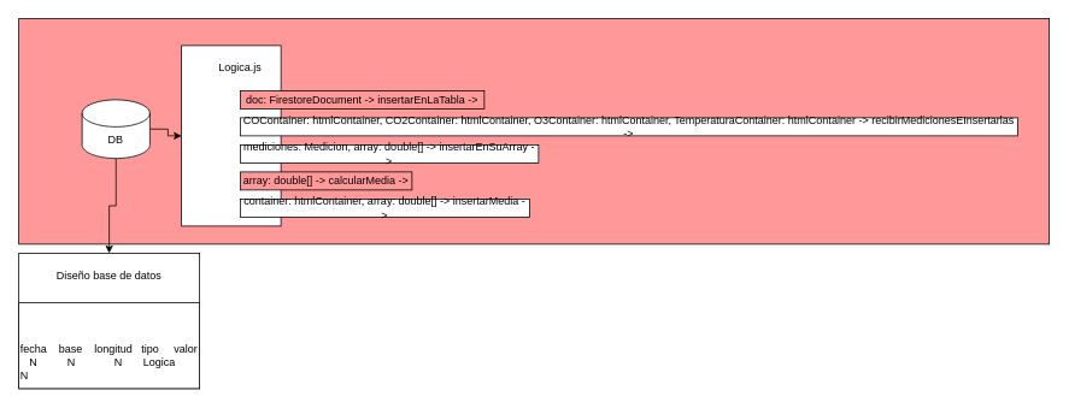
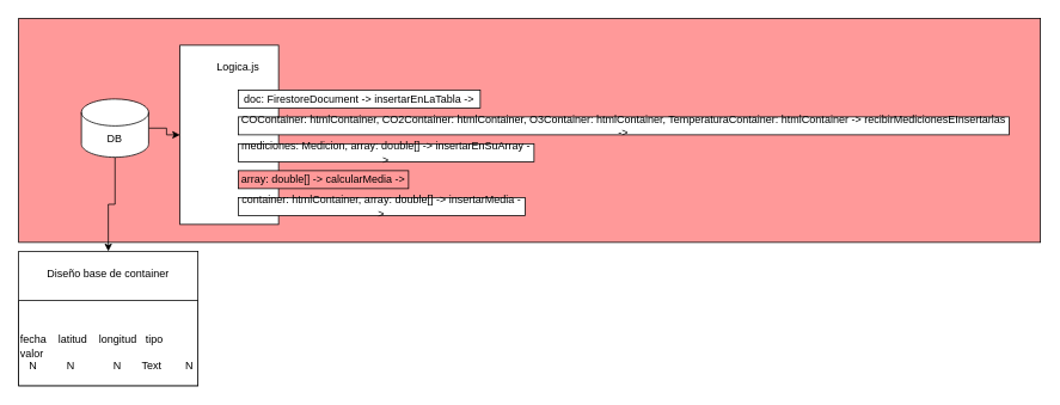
  <mxCell id="0" />
  <mxCell id="1" parent="0" />
  <mxCell id="2" value="" style="rounded=0;whiteSpace=wrap;html=1;fillColor=#FF9999;" parent="1" vertex="1"><mxGeometry x="20" y="20" width="1140" height="250" as="geometry" /></mxCell>
  <mxCell id="3" value="" style="rounded=0;whiteSpace=wrap;html=1;" parent="1" vertex="1"><mxGeometry x="200" y="50" width="110" height="200" as="geometry" /></mxCell>
  <mxCell id="4" value="Logica.js" style="text;html=1;strokeColor=none;fillColor=none;align=center;verticalAlign=middle;whiteSpace=wrap;rounded=0;" parent="1" vertex="1"><mxGeometry x="235" y="60" width="60" height="30" as="geometry" /></mxCell>
  <mxCell id="5" value="" style="edgeStyle=orthogonalEdgeStyle;rounded=0;orthogonalLoop=1;jettySize=auto;html=1;" edge="1" parent="1" source="7" target="3"><mxGeometry relative="1" as="geometry" /></mxCell>
  <mxCell id="6" value="" style="edgeStyle=orthogonalEdgeStyle;rounded=0;orthogonalLoop=1;jettySize=auto;html=1;" edge="1" parent="1" source="7" target="8"><mxGeometry relative="1" as="geometry" /></mxCell>
  <mxCell id="7" value="DB" style="shape=cylinder3;whiteSpace=wrap;html=1;boundedLbl=1;backgroundOutline=1;size=15;" parent="1" vertex="1"><mxGeometry x="90" y="110" width="75" height="65" as="geometry" /></mxCell>
  <mxCell id="8" value="" style="whiteSpace=wrap;html=1;" vertex="1" parent="1"><mxGeometry x="20" y="280" width="200" height="150" as="geometry" /></mxCell>
- <mxCell id="9" value="Diseño base de datos" style="text;html=1;strokeColor=none;fillColor=none;align=center;verticalAlign=middle;whiteSpace=wrap;rounded=0;" vertex="1" parent="1"><mxGeometry x="20" y="290" width="200" height="30" as="geometry" /></mxCell>
+ <mxCell id="9" value="Diseño base de container" style="text;html=1;strokeColor=none;fillColor=none;align=center;verticalAlign=middle;whiteSpace=wrap;rounded=0;" vertex="1" parent="1"><mxGeometry x="20" y="290" width="200" height="30" as="geometry" /></mxCell>
  <mxCell id="10" value="" style="rounded=0;whiteSpace=wrap;html=1;" vertex="1" parent="1"><mxGeometry x="20" y="335" width="200" height="95" as="geometry" /></mxCell>
- <mxCell id="11" value="&lt;div align=&quot;left&quot;&gt;fecha&amp;nbsp;&amp;nbsp;&amp;nbsp; base&amp;nbsp;&amp;nbsp;&amp;nbsp; longitud&amp;nbsp;&amp;nbsp; tipo&amp;nbsp;&amp;nbsp;&amp;nbsp;&amp;nbsp; valor&lt;/div&gt;" style="text;html=1;strokeColor=none;fillColor=none;align=left;verticalAlign=middle;whiteSpace=wrap;rounded=0;" vertex="1" parent="1"><mxGeometry x="20" y="371" width="200" height="30" as="geometry" /></mxCell>
- <mxCell id="12" value="&lt;div align=&quot;left&quot;&gt;&amp;nbsp;&amp;nbsp; N&amp;nbsp;&amp;nbsp;&amp;nbsp;&amp;nbsp;&amp;nbsp;&amp;nbsp;&amp;nbsp;&amp;nbsp;&amp;nbsp; N&amp;nbsp;&amp;nbsp;&amp;nbsp;&amp;nbsp;&amp;nbsp;&amp;nbsp;&amp;nbsp;&amp;nbsp;&amp;nbsp;&amp;nbsp;&amp;nbsp;&amp;nbsp; N&amp;nbsp;&amp;nbsp;&amp;nbsp;&amp;nbsp;&amp;nbsp;&amp;nbsp; Logica&amp;nbsp;&amp;nbsp;&amp;nbsp;&amp;nbsp;&amp;nbsp;&amp;nbsp;&amp;nbsp; N&lt;br&gt;&lt;/div&gt;" style="text;html=1;strokeColor=none;fillColor=none;align=left;verticalAlign=middle;whiteSpace=wrap;rounded=0;" vertex="1" parent="1"><mxGeometry x="20" y="398" width="200" height="20" as="geometry" /></mxCell>
- <mxCell id="13" value="doc: FirestoreDocument -&amp;gt; insertarEnLaTabla -&amp;gt;" style="rounded=0;whiteSpace=wrap;html=1;autosize=1;fillColor=#ff9999;" vertex="1" parent="1"><mxGeometry x="265" y="100" width="270" height="20" as="geometry" /></mxCell>
+ <mxCell id="11" value="&lt;div align=&quot;left&quot;&gt;fecha&amp;nbsp;&amp;nbsp;&amp;nbsp; latitud&amp;nbsp;&amp;nbsp;&amp;nbsp; longitud&amp;nbsp;&amp;nbsp; tipo&amp;nbsp;&amp;nbsp;&amp;nbsp;&amp;nbsp; valor&lt;/div&gt;" style="text;html=1;strokeColor=none;fillColor=none;align=left;verticalAlign=middle;whiteSpace=wrap;rounded=0;" vertex="1" parent="1"><mxGeometry x="20" y="371" width="200" height="30" as="geometry" /></mxCell>
+ <mxCell id="12" value="&lt;div align=&quot;left&quot;&gt;&amp;nbsp;&amp;nbsp; N&amp;nbsp;&amp;nbsp;&amp;nbsp;&amp;nbsp;&amp;nbsp;&amp;nbsp;&amp;nbsp;&amp;nbsp;&amp;nbsp; N&amp;nbsp;&amp;nbsp;&amp;nbsp;&amp;nbsp;&amp;nbsp;&amp;nbsp;&amp;nbsp;&amp;nbsp;&amp;nbsp;&amp;nbsp;&amp;nbsp;&amp;nbsp; N&amp;nbsp;&amp;nbsp;&amp;nbsp;&amp;nbsp;&amp;nbsp;&amp;nbsp; Text&amp;nbsp;&amp;nbsp;&amp;nbsp;&amp;nbsp;&amp;nbsp;&amp;nbsp;&amp;nbsp; N&lt;br&gt;&lt;/div&gt;" style="text;html=1;strokeColor=none;fillColor=none;align=left;verticalAlign=middle;whiteSpace=wrap;rounded=0;" vertex="1" parent="1"><mxGeometry x="20" y="398" width="200" height="20" as="geometry" /></mxCell>
+ <mxCell id="13" value="doc: FirestoreDocument -&amp;gt; insertarEnLaTabla -&amp;gt;" style="rounded=0;whiteSpace=wrap;html=1;autosize=1;" vertex="1" parent="1"><mxGeometry x="265" y="100" width="270" height="20" as="geometry" /></mxCell>
  <mxCell id="14" value="COContainer: htmlContainer, CO2Container: htmlContainer, O3Container: htmlContainer, TemperaturaContainer: htmlContainer -&amp;gt; recibirMedicionesEInsertarlas -&amp;gt;" style="rounded=0;whiteSpace=wrap;html=1;autosize=1;" vertex="1" parent="1"><mxGeometry x="265" y="130" width="860" height="20" as="geometry" /></mxCell>
  <mxCell id="15" value="mediciones: Medicion, array: double[] -&amp;gt; insertarEnSuArray -&amp;gt; " style="rounded=0;whiteSpace=wrap;html=1;autosize=1;" vertex="1" parent="1"><mxGeometry x="265" y="160" width="330" height="20" as="geometry" /></mxCell>
  <mxCell id="16" value="array: double[] -&amp;gt; calcularMedia -&amp;gt;" style="rounded=0;whiteSpace=wrap;html=1;autosize=1;fillColor=#ff9999;" vertex="1" parent="1"><mxGeometry x="265" y="190" width="190" height="20" as="geometry" /></mxCell>
  <mxCell id="17" value="container: htmlContainer, array: double[] -&amp;gt; insertarMedia -&amp;gt; " style="rounded=0;whiteSpace=wrap;html=1;autosize=1;" vertex="1" parent="1"><mxGeometry x="265" y="220" width="320" height="20" as="geometry" /></mxCell>
